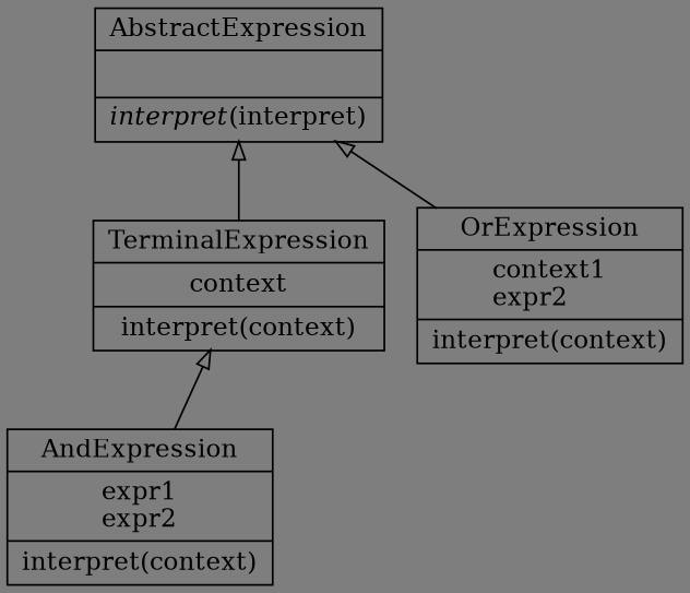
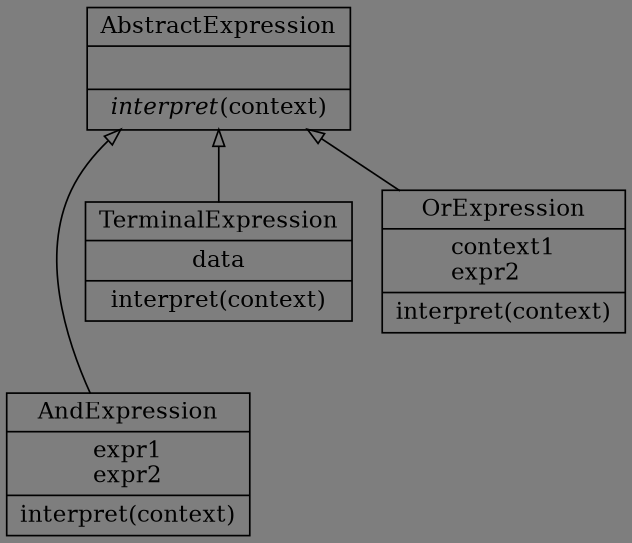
  digraph {
    bgcolor="#7e7e7e"
    rankdir=BT
    node [color=black fontcolor=black shape=record style=solid]
    edge [arrowhead=empty arrowtail=none]
-   n1 [label=<{AbstractExpression|<br ALIGN="LEFT"/>|<I>interpret</I>(interpret)<br ALIGN="LEFT"/>}>]
+   n1 [label=<{AbstractExpression|<br ALIGN="LEFT"/>|<I>interpret</I>(context)<br ALIGN="LEFT"/>}>]
    n2 [label=<{AndExpression|expr1<br ALIGN="LEFT"/>expr2<br ALIGN="LEFT"/>|interpret(context)<br ALIGN="LEFT"/>}>]
    n3 [label=<{OrExpression|context1<br ALIGN="LEFT"/>expr2<br ALIGN="LEFT"/>|interpret(context)<br ALIGN="LEFT"/>}>]
-   n4 [label=<{TerminalExpression|context<br ALIGN="LEFT"/>|interpret(context)<br ALIGN="LEFT"/>}>]
-   n2 -> n4
+   n4 [label=<{TerminalExpression|data<br ALIGN="LEFT"/>|interpret(context)<br ALIGN="LEFT"/>}>]
+   n2 -> n1
    n3 -> n1
    n4 -> n1
  }
